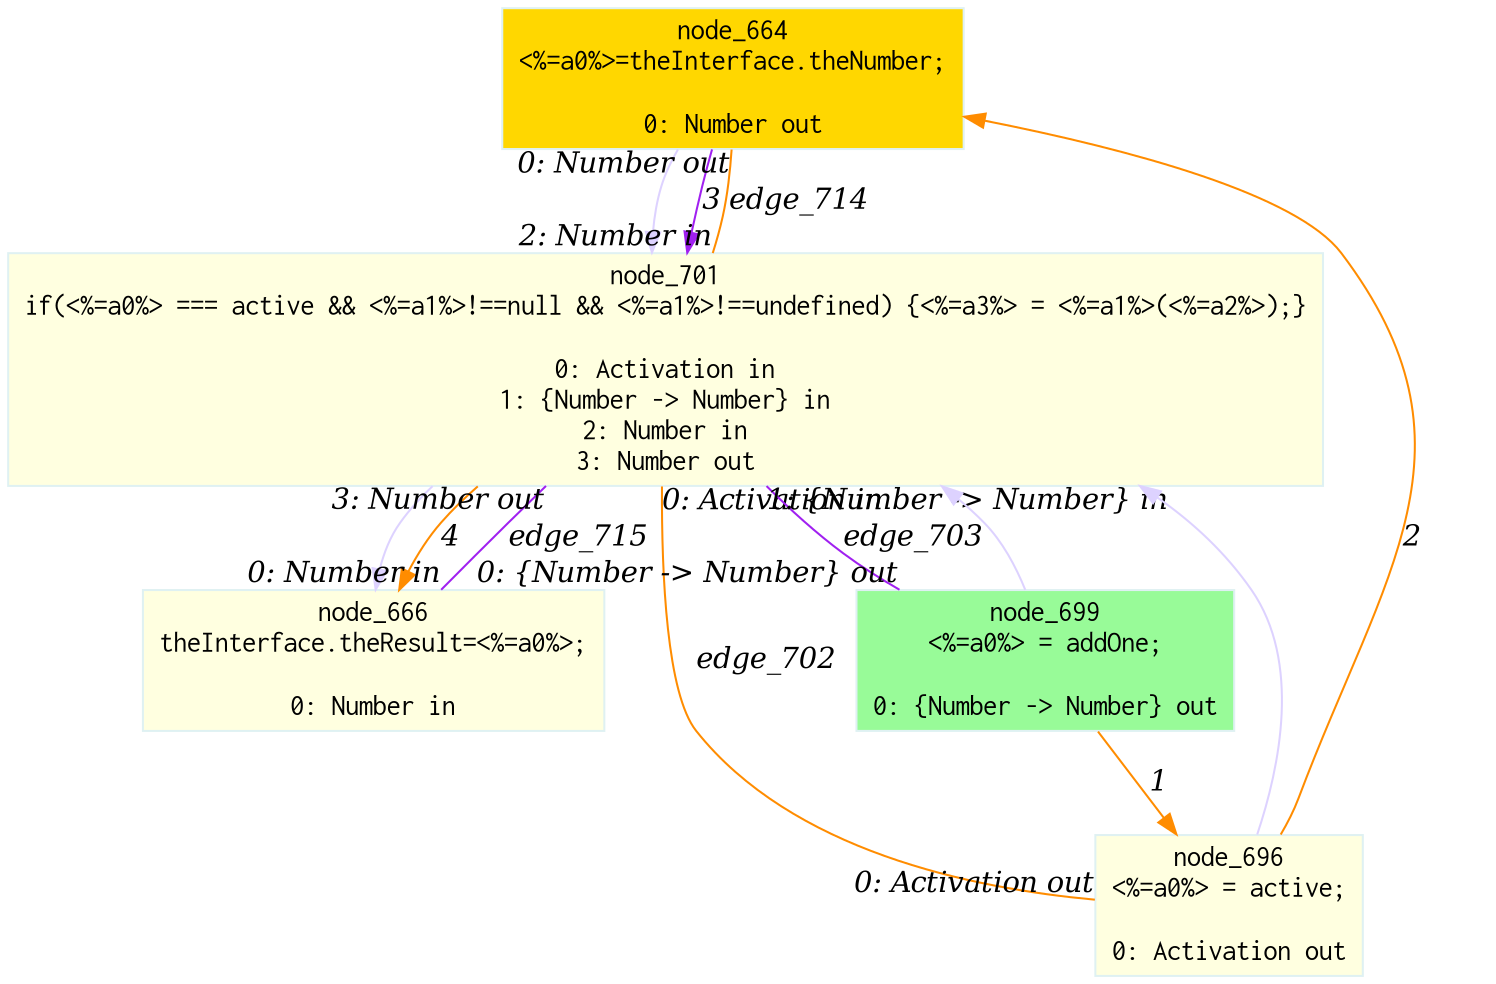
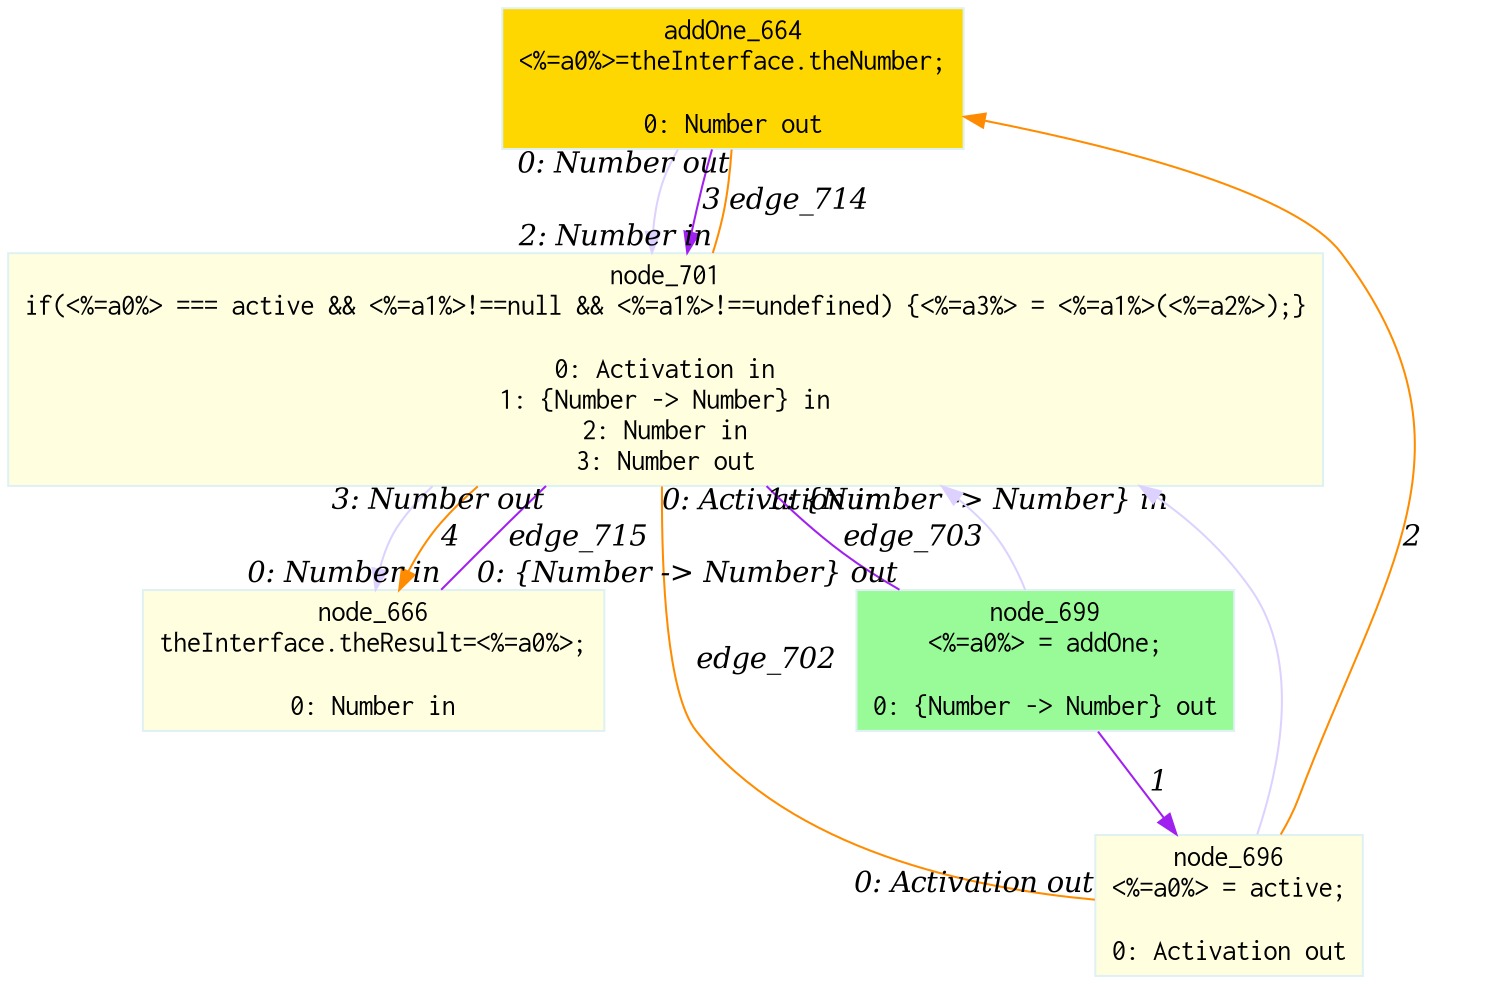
  digraph {
    node [color="#dff1f2" fillcolor=lightyellow fontname=Courier shape=box style=filled]
    edge [arrowHead=normal arrowsize=1 color="#ddd2ff" dir=forward fontname="Times-Italic"]
-   n1 [fillcolor=gold label="node_664\n<%=a0%>=theInterface.theNumber;\n\n0: Number out"]
+   n1 [fillcolor=gold label="addOne_664\n<%=a0%>=theInterface.theNumber;\n\n0: Number out"]
    n2 [label="node_701\nif(<%=a0%> === active && <%=a1%>!==null && <%=a1%>!==undefined) {<%=a3%> = <%=a1%>(<%=a2%>);}\n\n0: Activation in\n1: {Number -> Number} in\n2: Number in\n3: Number out"]
    n3 [label="node_666\ntheInterface.theResult=<%=a0%>;\n\n0: Number in"]
    n4 [label="node_696\n<%=a0%> = active;\n\n0: Activation out"]
    n5 [fillcolor=palegreen label="node_699\n<%=a0%> = addOne;\n\n0: {Number -> Number} out"]
    n1 -> n2
    n1 -> n2 [color=purple label=3]
    n2 -> n1 [arrowHead=none color=darkorange dir=none headlabel="0: Number out" label=edge_714 taillabel="2: Number in"]
    n2 -> n3
    n2 -> n3 [color=darkorange label=4]
    n2 -> n3 [arrowHead=none color=purple dir=none headlabel="0: Number in" label=edge_715 taillabel="3: Number out"]
    n2 -> n4 [arrowHead=none color=darkorange dir=none headlabel="0: Activation out" label=edge_702 taillabel="0: Activation in"]
    n2 -> n5 [arrowHead=none color=purple dir=none headlabel="0: {Number -> Number} out" label=edge_703 taillabel="1: {Number -> Number} in"]
    n4 -> n1 [color=darkorange label=2]
    n4 -> n2
    n5 -> n2
-   n5 -> n4 [color=darkorange label=1]
+   n5 -> n4 [color=purple label=1]
  }
